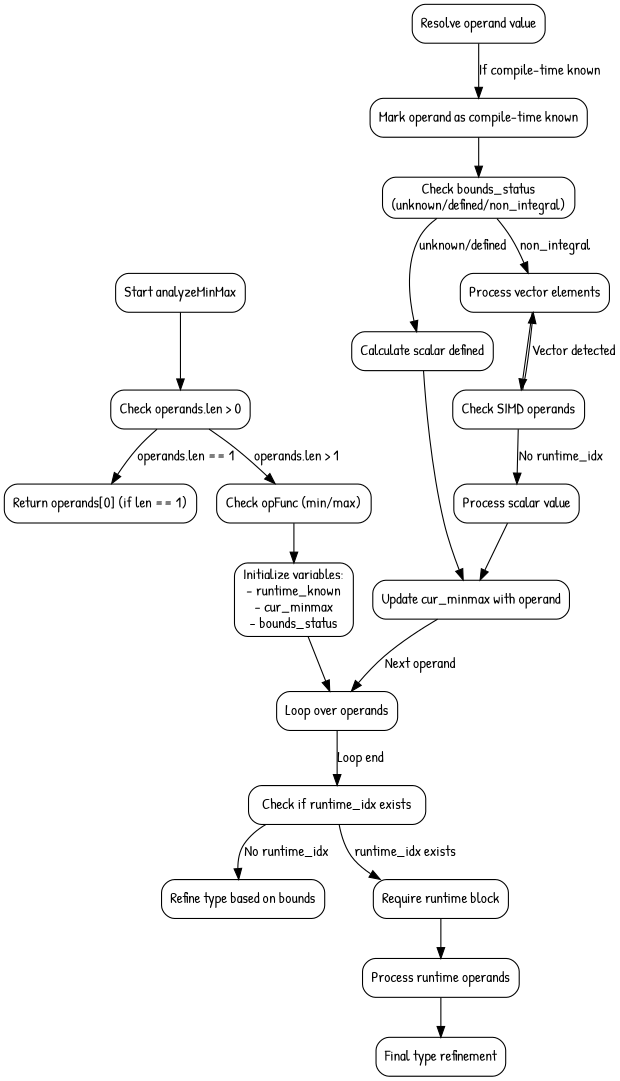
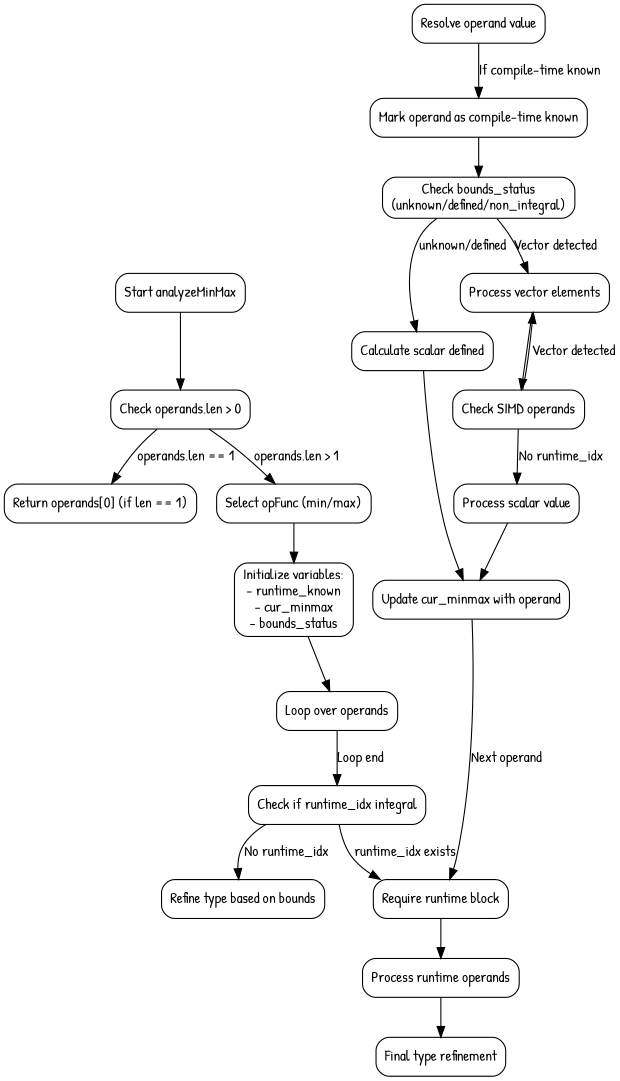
  digraph {
    fontname="Patrick Hand"
    node [fontname="Patrick Hand" shape=rectangle style=rounded]
    edge [fontname="Patrick Hand"]
    n1 [label="Start analyzeMinMax"]
    n2 [label="Check operands.len > 0"]
    n3 [label="Return operands[0] (if len == 1)"]
-   n4 [label="Check opFunc (min/max)"]
+   n4 [label="Select opFunc (min/max)"]
    n5 [label="Initialize variables:\n- runtime_known\n- cur_minmax\n- bounds_status"]
    n6 [label="Loop over operands"]
-   n7 [label="Check if runtime_idx exists"]
+   n7 [label="Check if runtime_idx integral"]
    n8 [label="Resolve operand value"]
    n9 [label="Mark operand as compile-time known"]
    n10 [label="Refine type based on bounds"]
    n11 [label="Require runtime block"]
    n12 [label="Check bounds_status\n(unknown/defined/non_integral)"]
    n13 [label="Calculate scalar defined"]
    n14 [label="Process vector elements"]
    n15 [label="Update cur_minmax with operand"]
    n16 [label="Check SIMD operands"]
    n17 [label="Process scalar value"]
    n18 [label="Process runtime operands"]
    n19 [label="Final type refinement"]
    n1 -> n2
    n2 -> n3 [label="operands.len == 1"]
    n2 -> n4 [label="operands.len > 1"]
    n4 -> n5
    n5 -> n6
    n6 -> n7 [label="Loop end"]
    n7 -> n10 [label="No runtime_idx"]
    n7 -> n11 [label="runtime_idx exists"]
    n8 -> n9 [label="If compile-time known"]
    n9 -> n12
    n11 -> n18
    n12 -> n13 [label="unknown/defined"]
-   n12 -> n14 [label=non_integral]
+   n12 -> n14 [label="Vector detected"]
    n13 -> n15
    n14 -> n16
-   n15 -> n6 [label="Next operand"]
+   n15 -> n11 [label="Next operand"]
    n16 -> n14 [label="Vector detected"]
    n16 -> n17 [label="No runtime_idx"]
    n17 -> n15
    n18 -> n19
  }
